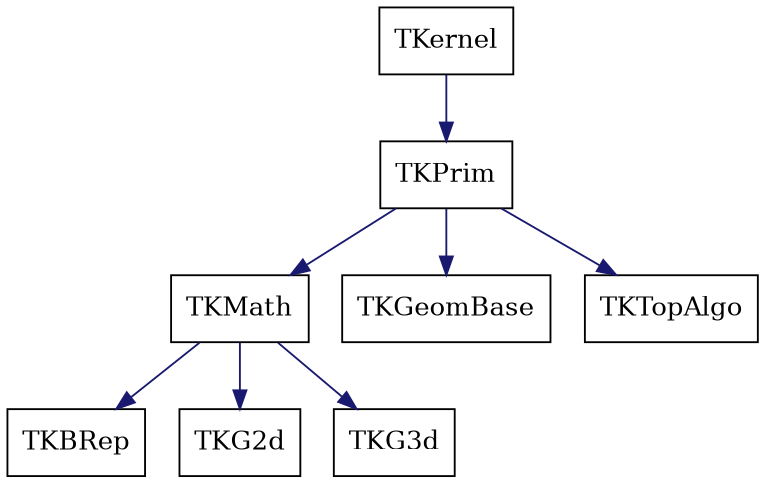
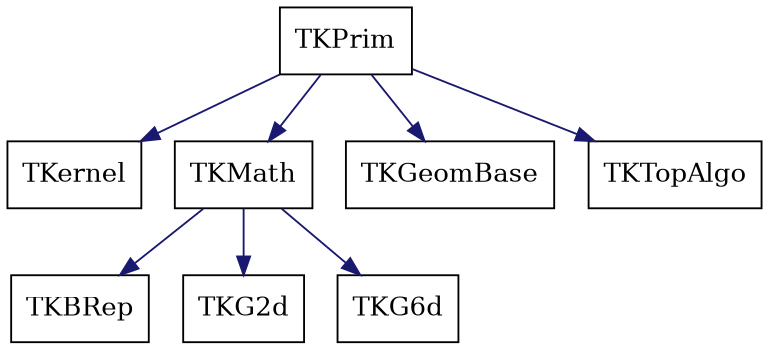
  digraph {
    aspect=1
    node [shape=box]
    edge [color=midnightblue style=solid]
    TKPrim
    TKernel
    TKMath
    TKGeomBase
    TKTopAlgo
    TKBRep
    TKG2d
-   TKG3d
-   TKernel -> TKPrim
+   TKG3d [label=TKG6d]
+   TKPrim -> TKernel
    TKPrim -> TKMath
    TKPrim -> TKGeomBase
    TKPrim -> TKTopAlgo
    TKMath -> TKBRep
    TKMath -> TKG2d
    TKMath -> TKG3d
  }
